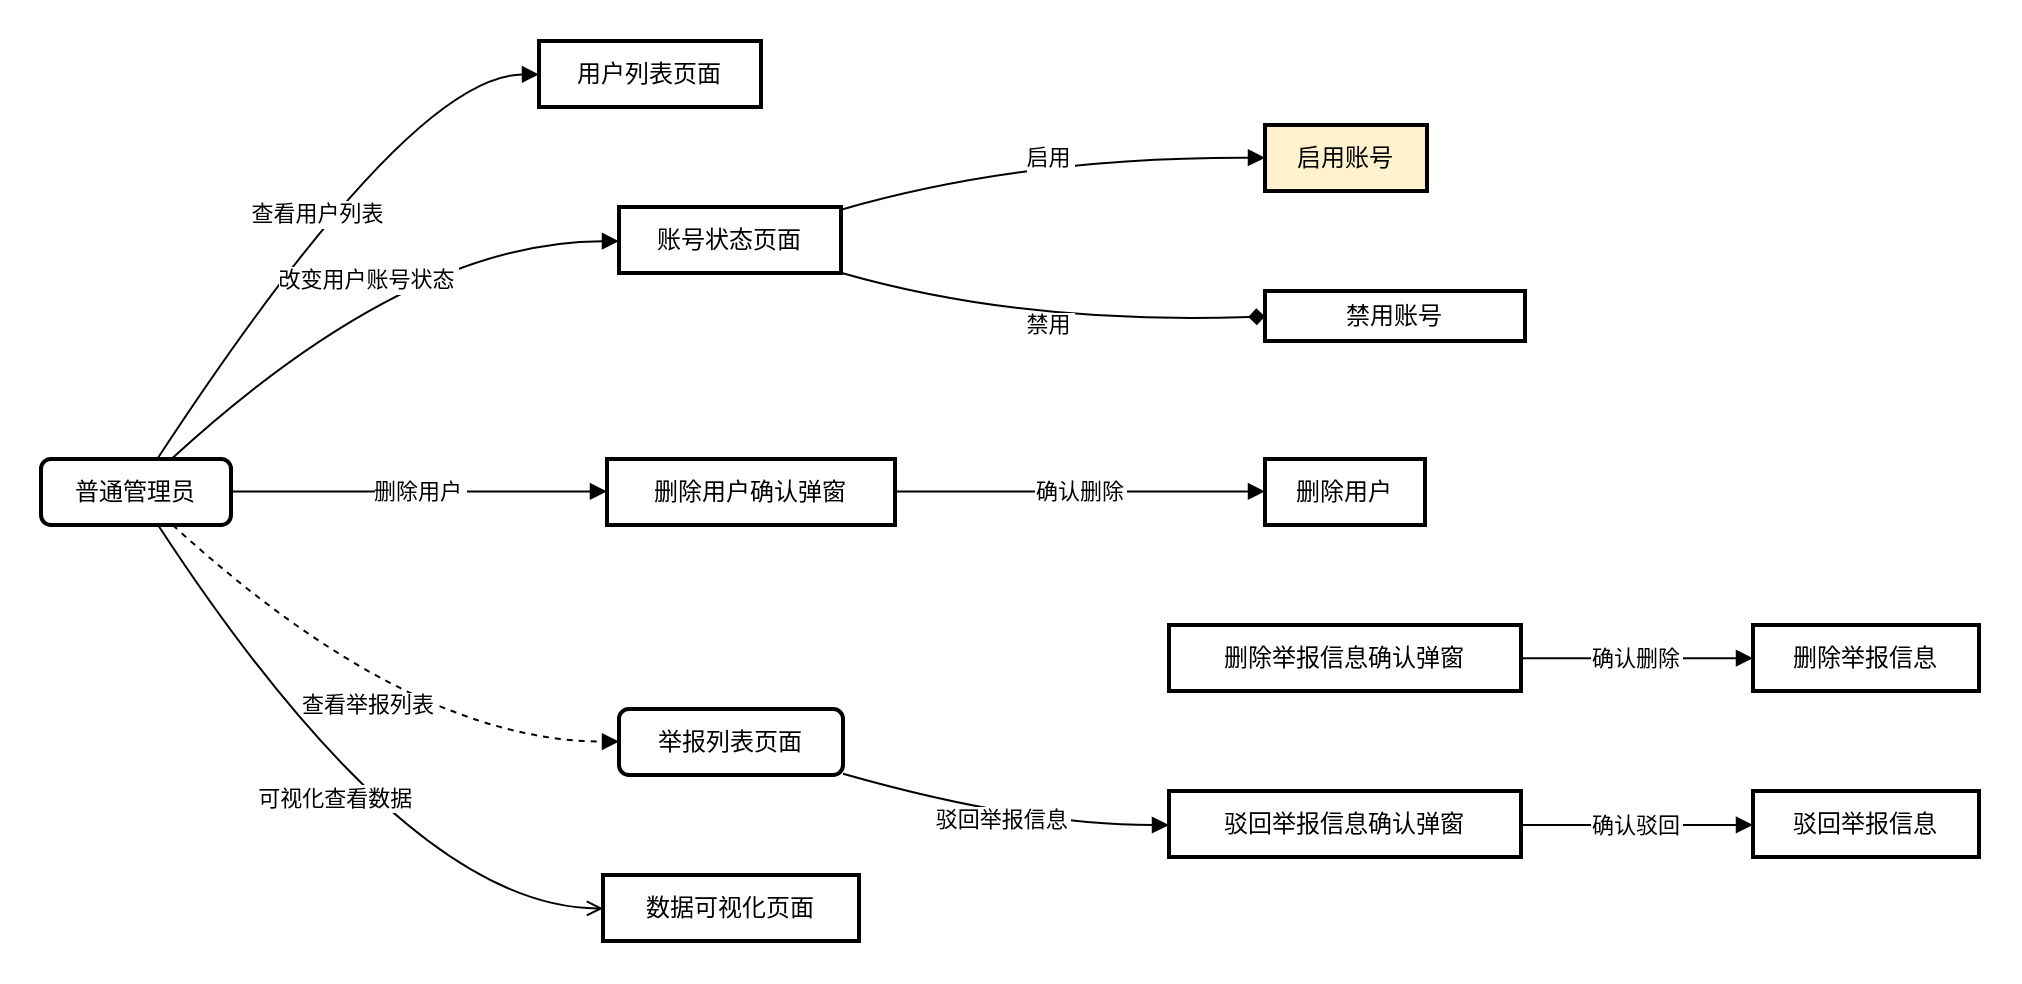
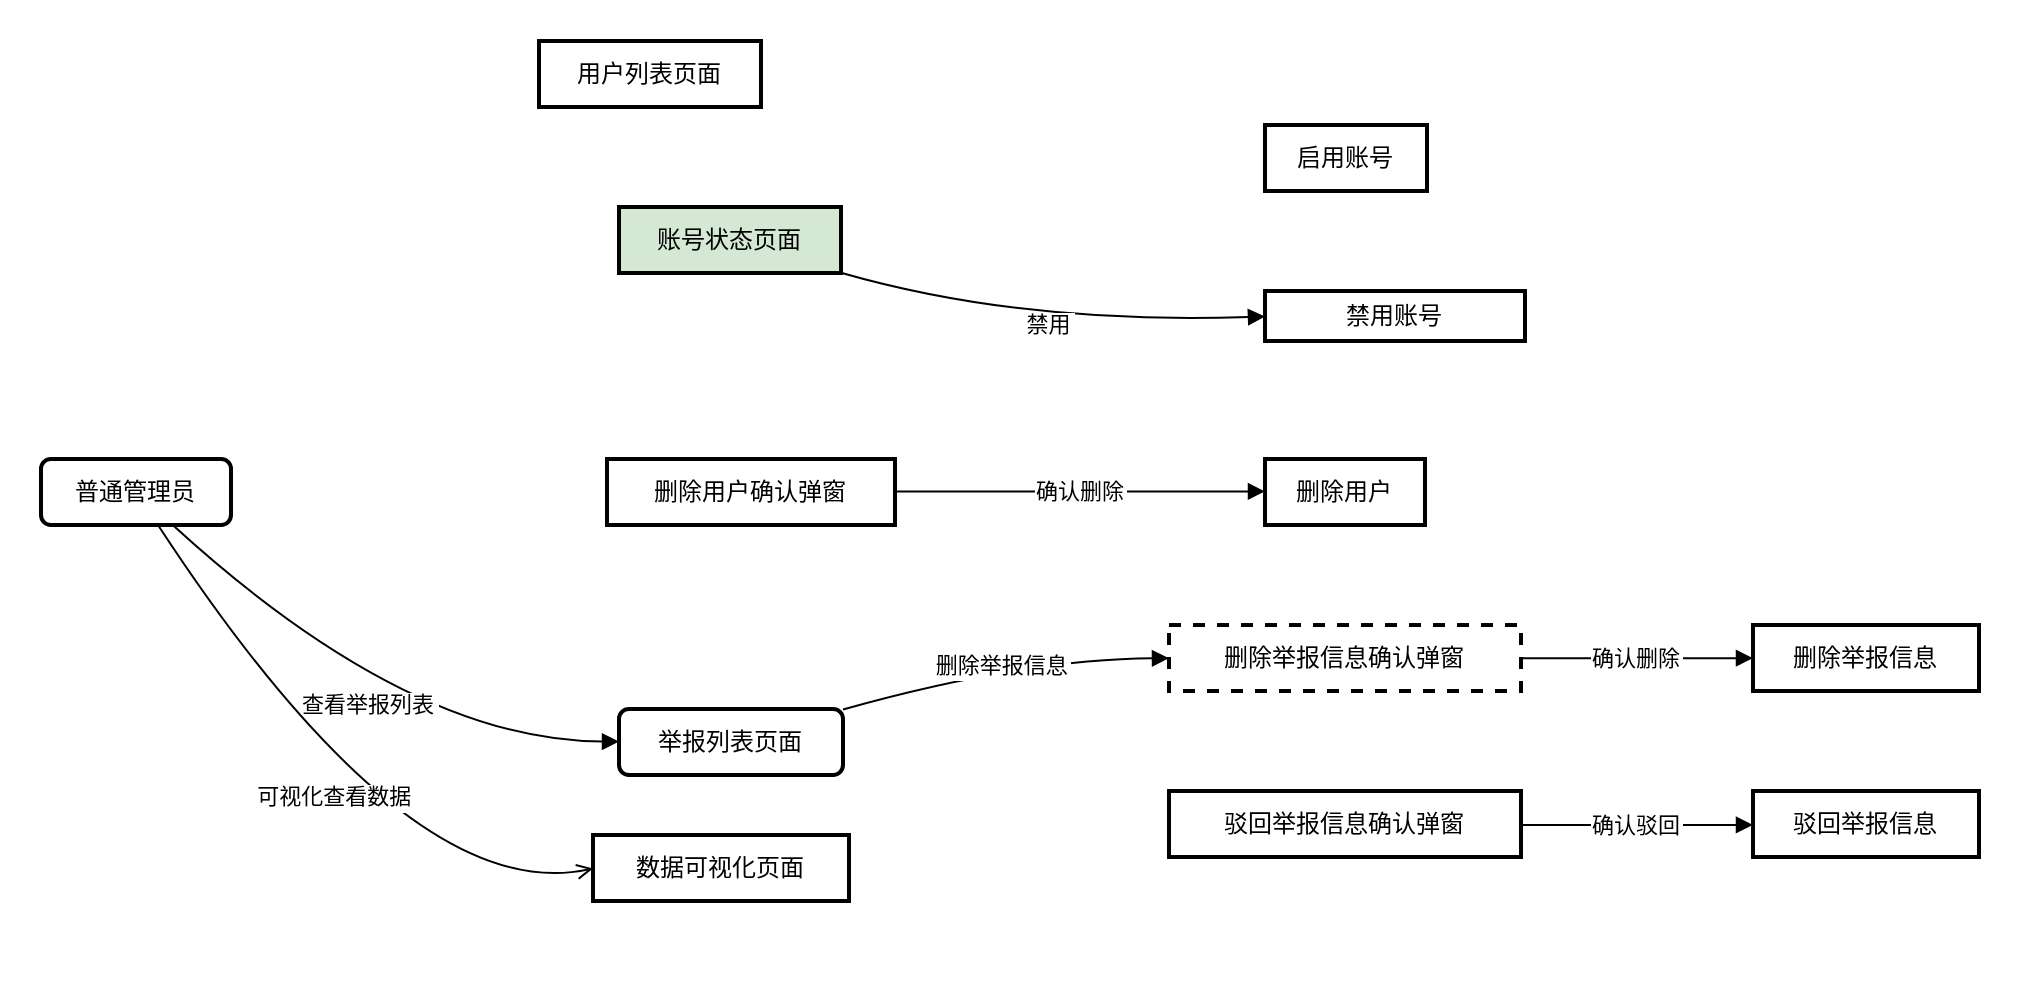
  <mxCell id="0" />
  <mxCell id="1" parent="0" />
  <mxCell id="2" value="普通管理员" style="whiteSpace=wrap;strokeWidth=2;rounded=1;" vertex="1" parent="1"><mxGeometry y="229" width="95" height="33" as="geometry" x="20" /></mxCell>
  <mxCell id="3" value="用户列表页面" style="whiteSpace=wrap;strokeWidth=2;" vertex="1" parent="1"><mxGeometry x="269" y="20" width="111" height="33" as="geometry" /></mxCell>
- <mxCell id="4" value="账号状态页面" style="whiteSpace=wrap;strokeWidth=2;" vertex="1" parent="1"><mxGeometry x="309" y="103" width="111" height="33" as="geometry" /></mxCell>
- <mxCell id="5" value="启用账号" style="whiteSpace=wrap;strokeWidth=2;fillColor=#fff2cc;" vertex="1" parent="1"><mxGeometry x="632" y="62" width="81" height="33" as="geometry" /></mxCell>
+ <mxCell id="4" value="账号状态页面" style="whiteSpace=wrap;strokeWidth=2;fillColor=#d5e8d4;" vertex="1" parent="1"><mxGeometry x="309" y="103" width="111" height="33" as="geometry" /></mxCell>
+ <mxCell id="5" value="启用账号" style="whiteSpace=wrap;strokeWidth=2;" vertex="1" parent="1"><mxGeometry x="632" y="62" width="81" height="33" as="geometry" /></mxCell>
  <mxCell id="6" value="禁用账号" style="whiteSpace=wrap;strokeWidth=2;" vertex="1" parent="1"><mxGeometry x="632" y="145" width="130" height="25" as="geometry" /></mxCell>
  <mxCell id="7" value="删除用户确认弹窗" style="whiteSpace=wrap;strokeWidth=2;" vertex="1" parent="1"><mxGeometry x="303" y="229" width="144" height="33" as="geometry" /></mxCell>
  <mxCell id="8" value="删除用户" style="whiteSpace=wrap;strokeWidth=2;" vertex="1" parent="1"><mxGeometry x="632" y="229" width="80" height="33" as="geometry" /></mxCell>
  <mxCell id="9" value="举报列表页面" style="whiteSpace=wrap;strokeWidth=2;rounded=1;" vertex="1" parent="1"><mxGeometry x="309" y="354" width="112" height="33" as="geometry" /></mxCell>
- <mxCell id="10" value="删除举报信息确认弹窗" style="whiteSpace=wrap;strokeWidth=2;" vertex="1" parent="1"><mxGeometry x="584" y="312" width="176" height="33" as="geometry" /></mxCell>
+ <mxCell id="10" value="删除举报信息确认弹窗" style="whiteSpace=wrap;strokeWidth=2;dashed=1;" vertex="1" parent="1"><mxGeometry x="584" y="312" width="176" height="33" as="geometry" /></mxCell>
  <mxCell id="11" value="删除举报信息" style="whiteSpace=wrap;strokeWidth=2;" vertex="1" parent="1"><mxGeometry x="876" y="312" width="113" height="33" as="geometry" /></mxCell>
  <mxCell id="12" value="驳回举报信息确认弹窗" style="whiteSpace=wrap;strokeWidth=2;" vertex="1" parent="1"><mxGeometry x="584" y="395" width="176" height="33" as="geometry" /></mxCell>
  <mxCell id="13" value="驳回举报信息" style="whiteSpace=wrap;strokeWidth=2;" vertex="1" parent="1"><mxGeometry x="876" y="395" width="113" height="33" as="geometry" /></mxCell>
- <mxCell id="14" value="数据可视化页面" style="whiteSpace=wrap;strokeWidth=2;" vertex="1" parent="1"><mxGeometry x="301" y="437" width="128" height="33" as="geometry" /></mxCell>
- <mxCell id="15" value="查看用户列表" style="curved=1;startArrow=none;endArrow=block;exitX=0.615;exitY=-0.015;entryX=0.004;entryY=0.506;" edge="1" parent="1" source="2" target="3"><mxGeometry relative="1" as="geometry"><Array as="points"><mxPoint x="204" y="37" /></Array></mxGeometry></mxCell>
- <mxCell id="16" value="改变用户账号状态" style="curved=1;startArrow=none;endArrow=block;exitX=0.692;exitY=-0.015;entryX=0.004;entryY=0.518;" edge="1" parent="1" source="2" target="4"><mxGeometry relative="1" as="geometry"><Array as="points"><mxPoint x="204" y="120" /></Array></mxGeometry></mxCell>
- <mxCell id="17" value="启用" style="curved=1;startArrow=none;endArrow=block;exitX=1.004;exitY=0.037;entryX=4.71e-8;entryY=0.497;" edge="1" parent="1" source="4" target="5"><mxGeometry relative="1" as="geometry"><Array as="points"><mxPoint x="511" y="78" /></Array></mxGeometry></mxCell>
- <mxCell id="18" value="禁用" style="curved=1;startArrow=none;endArrow=diamond;exitX=1.004;exitY=1.0;entryX=4.71e-8;entryY=0.509;" edge="1" parent="1" source="4" target="6"><mxGeometry relative="1" as="geometry"><Array as="points"><mxPoint x="511" y="162" /></Array></mxGeometry></mxCell>
- <mxCell id="19" value="删除用户" style="curved=1;startArrow=none;endArrow=block;exitX=1;exitY=0.491;entryX=0;entryY=0.491;" edge="1" parent="1" source="2" target="7"><mxGeometry relative="1" as="geometry"><Array as="points" /></mxGeometry></mxCell>
+ <mxCell id="14" value="数据可视化页面" style="whiteSpace=wrap;strokeWidth=2;" vertex="1" parent="1"><mxGeometry x="296" y="417" width="128" height="33" as="geometry" /></mxCell>
+ <mxCell id="18" value="禁用" style="curved=1;startArrow=none;endArrow=block;exitX=1.004;exitY=1.0;entryX=4.71e-8;entryY=0.509;" edge="1" parent="1" source="4" target="6"><mxGeometry relative="1" as="geometry"><Array as="points"><mxPoint x="511" y="162" /></Array></mxGeometry></mxCell>
  <mxCell id="20" value="确认删除" style="curved=1;startArrow=none;endArrow=block;exitX=0.999;exitY=0.491;entryX=0.005;entryY=0.491;" edge="1" parent="1" source="7" target="8"><mxGeometry relative="1" as="geometry"><Array as="points" /></mxGeometry></mxCell>
- <mxCell id="21" value="查看举报列表" style="curved=1;startArrow=none;endArrow=block;exitX=0.692;exitY=0.997;entryX=0;entryY=0.494;dashed=1;" edge="1" parent="1" source="2" target="9"><mxGeometry relative="1" as="geometry"><Array as="points"><mxPoint x="204" y="370" /></Array></mxGeometry></mxCell>
+ <mxCell id="21" value="查看举报列表" style="curved=1;startArrow=none;endArrow=block;exitX=0.692;exitY=0.997;entryX=0;entryY=0.494;" edge="1" parent="1" source="2" target="9"><mxGeometry relative="1" as="geometry"><Array as="points"><mxPoint x="204" y="370" /></Array></mxGeometry></mxCell>
+ <mxCell id="22" value="删除举报信息" style="curved=1;startArrow=none;endArrow=block;exitX=0.998;exitY=0.009;entryX=0.002;entryY=0.503;" edge="1" parent="1" source="9" target="10"><mxGeometry relative="1" as="geometry"><Array as="points"><mxPoint x="511" y="329" /></Array></mxGeometry></mxCell>
  <mxCell id="23" value="确认删除" style="curved=1;startArrow=none;endArrow=block;exitX=1.001;exitY=0.503;entryX=-0.002;entryY=0.503;" edge="1" parent="1" source="10" target="11"><mxGeometry relative="1" as="geometry"><Array as="points" /></mxGeometry></mxCell>
- <mxCell id="24" value="驳回举报信息" style="curved=1;startArrow=none;endArrow=block;exitX=0.998;exitY=0.979;entryX=0.002;entryY=0.515;" edge="1" parent="1" source="9" target="12"><mxGeometry relative="1" as="geometry"><Array as="points"><mxPoint x="511" y="412" /></Array></mxGeometry></mxCell>
  <mxCell id="25" value="确认驳回" style="curved=1;startArrow=none;endArrow=block;exitX=1.001;exitY=0.515;entryX=-0.002;entryY=0.515;" edge="1" parent="1" source="12" target="13"><mxGeometry relative="1" as="geometry"><Array as="points" /></mxGeometry></mxCell>
  <mxCell id="26" value="可视化查看数据" style="curved=1;startArrow=none;endArrow=open;exitX=0.615;exitY=0.997;entryX=0;entryY=0.506;" edge="1" parent="1" source="2" target="14"><mxGeometry relative="1" as="geometry"><Array as="points"><mxPoint x="204" y="454" /></Array></mxGeometry></mxCell>
